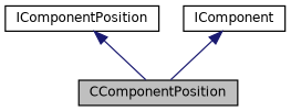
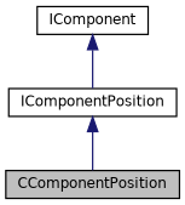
  digraph {
    node [color=black fillcolor=white fontname=Helvetica fontsize=10 shape=record style=filled]
    edge [color=midnightblue dir=back fontname=Helvetica fontsize=10 labelfontname=Helvetica labelfontsize=10 style=solid]
    n1 [fillcolor=grey75 fontcolor=black height=0.2 label=CComponentPosition width=0.4]
    n2 [height=0.2 label=IComponentPosition width=0.4]
    n3 [height=0.2 label=IComponent width=0.4]
    n2 -> n1
-   n3 -> n1
+   n3 -> n2
  }
